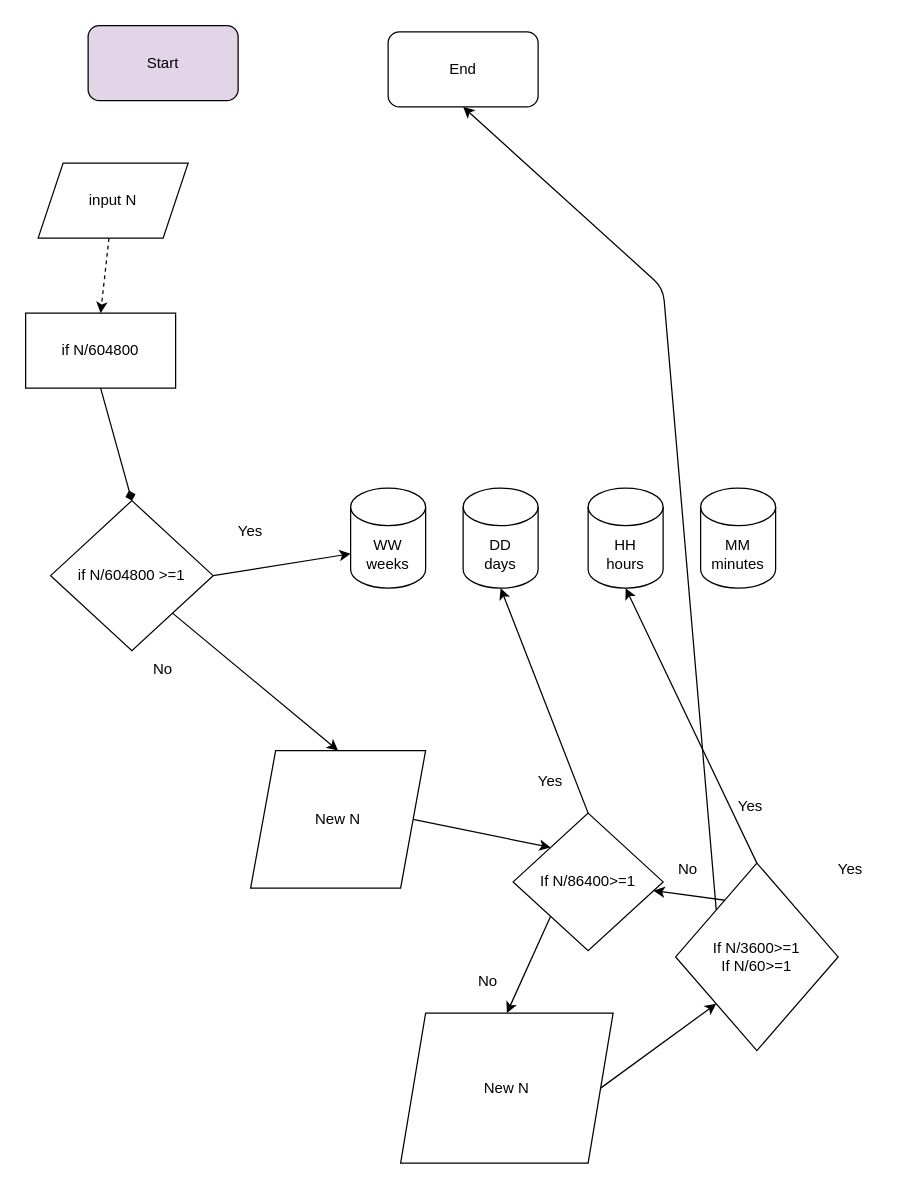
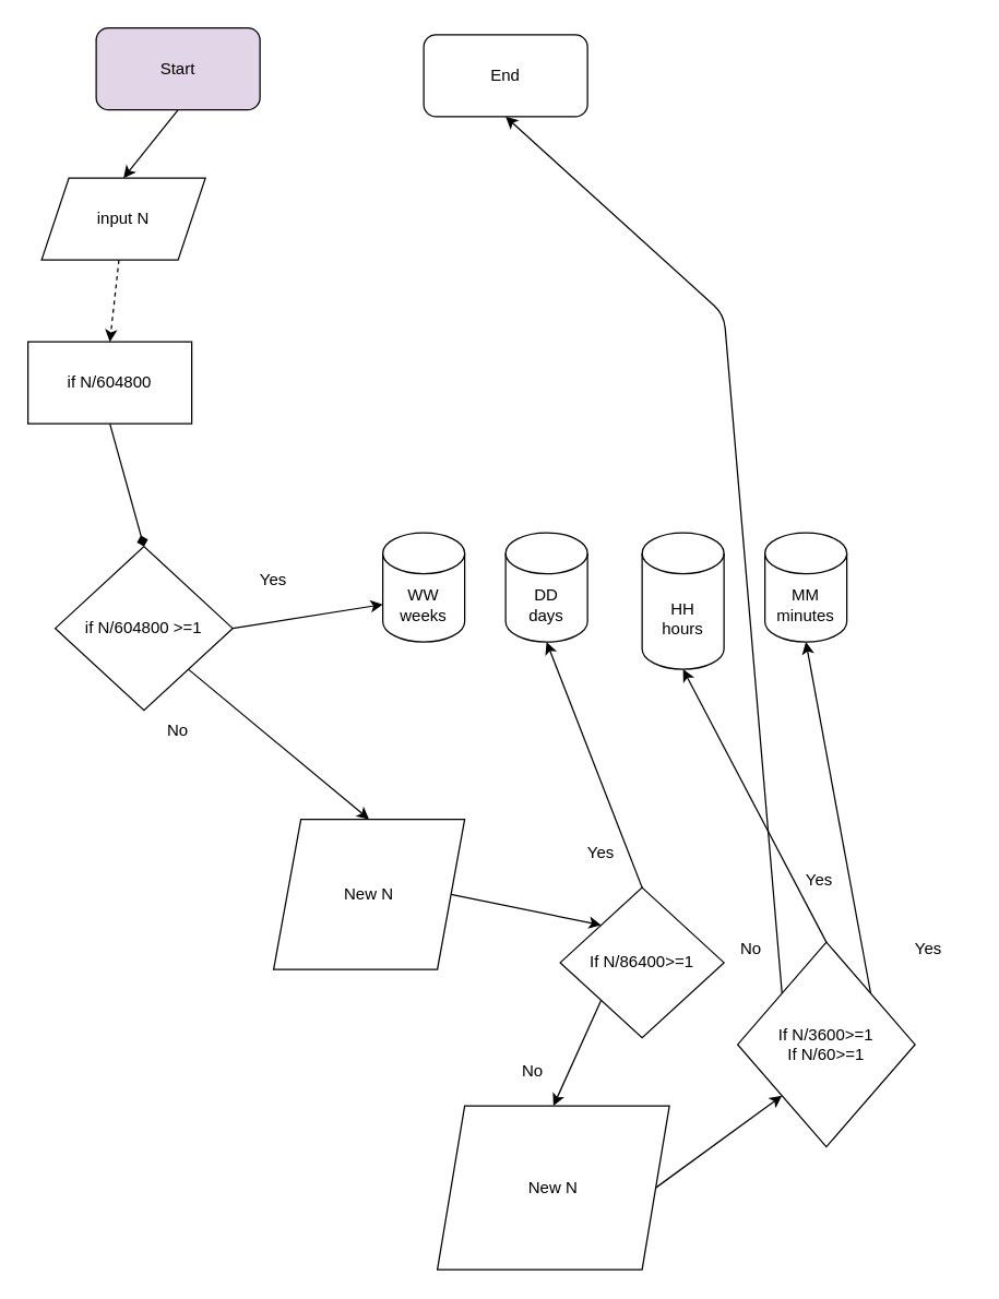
  <mxCell id="0" />
  <mxCell id="1" parent="0" />
+ <mxCell id="2" style="edgeStyle=none;html=1;exitX=0.5;exitY=1;exitDx=0;exitDy=0;entryX=0.5;entryY=0;entryDx=0;entryDy=0;" parent="1" source="3" target="5" edge="1"><mxGeometry relative="1" as="geometry"><mxPoint x="12.68" y="107" as="targetPoint" /></mxGeometry></mxCell>
  <mxCell id="3" value="Start&lt;br&gt;" style="rounded=1;whiteSpace=wrap;html=1;fillColor=#e1d5e7;" parent="1" vertex="1"><mxGeometry x="70" y="20" width="120" height="60" as="geometry" /></mxCell>
  <mxCell id="4" style="edgeStyle=none;html=1;entryX=0.5;entryY=0;entryDx=0;entryDy=0;dashed=1;" edge="1" parent="1" source="5" target="7"><mxGeometry relative="1" as="geometry" /></mxCell>
  <mxCell id="5" value="input N" style="shape=parallelogram;perimeter=parallelogramPerimeter;whiteSpace=wrap;html=1;fixedSize=1;" vertex="1" parent="1"><mxGeometry x="30" y="130" width="120" height="60" as="geometry" /></mxCell>
  <mxCell id="6" style="edgeStyle=none;html=1;exitX=0.5;exitY=1;exitDx=0;exitDy=0;entryX=0.5;entryY=0;entryDx=0;entryDy=0;endArrow=diamond;" edge="1" parent="1" source="7" target="11"><mxGeometry relative="1" as="geometry" /></mxCell>
  <mxCell id="7" value="if N/604800" style="rounded=0;whiteSpace=wrap;html=1;" vertex="1" parent="1"><mxGeometry x="20" y="250" width="120" height="60" as="geometry" /></mxCell>
  <mxCell id="8" style="edgeStyle=none;html=1;exitX=0.5;exitY=1;exitDx=0;exitDy=0;" edge="1" parent="1" source="11"><mxGeometry relative="1" as="geometry"><mxPoint x="80" y="460" as="targetPoint" /></mxGeometry></mxCell>
  <mxCell id="9" style="edgeStyle=none;html=1;exitX=1;exitY=0.5;exitDx=0;exitDy=0;entryX=0;entryY=0;entryDx=0;entryDy=52.5;entryPerimeter=0;" edge="1" parent="1" source="11" target="12"><mxGeometry relative="1" as="geometry" /></mxCell>
  <mxCell id="10" style="edgeStyle=none;html=1;exitX=1;exitY=1;exitDx=0;exitDy=0;entryX=0.5;entryY=0;entryDx=0;entryDy=0;" edge="1" parent="1" source="11" target="19"><mxGeometry relative="1" as="geometry"><mxPoint x="220" y="575" as="targetPoint" /></mxGeometry></mxCell>
  <mxCell id="11" value="if N/604800 &amp;gt;=1" style="rhombus;whiteSpace=wrap;html=1;" vertex="1" parent="1"><mxGeometry x="40" y="400" width="130" height="120" as="geometry" /></mxCell>
  <mxCell id="12" value="WW&lt;br&gt;weeks" style="shape=cylinder3;whiteSpace=wrap;html=1;boundedLbl=1;backgroundOutline=1;size=15;" vertex="1" parent="1"><mxGeometry x="280" y="390" width="60" height="80" as="geometry" /></mxCell>
  <mxCell id="13" value="DD&lt;br&gt;days" style="shape=cylinder3;whiteSpace=wrap;html=1;boundedLbl=1;backgroundOutline=1;size=15;" vertex="1" parent="1"><mxGeometry x="370" y="390" width="60" height="80" as="geometry" /></mxCell>
- <mxCell id="14" value="HH&lt;br&gt;hours" style="shape=cylinder3;whiteSpace=wrap;html=1;boundedLbl=1;backgroundOutline=1;size=15;" vertex="1" parent="1"><mxGeometry x="470" y="390" width="60" height="80" as="geometry" /></mxCell>
+ <mxCell id="14" value="HH&lt;br&gt;hours" style="shape=cylinder3;whiteSpace=wrap;html=1;boundedLbl=1;backgroundOutline=1;size=15;" vertex="1" parent="1"><mxGeometry x="470" y="390" width="60" height="100" as="geometry" /></mxCell>
  <mxCell id="15" value="MM&lt;br&gt;minutes" style="shape=cylinder3;whiteSpace=wrap;html=1;boundedLbl=1;backgroundOutline=1;size=15;" vertex="1" parent="1"><mxGeometry x="560" y="390" width="60" height="80" as="geometry" /></mxCell>
  <mxCell id="16" value="Yes" style="text;html=1;strokeColor=none;fillColor=none;align=center;verticalAlign=middle;whiteSpace=wrap;rounded=0;" vertex="1" parent="1"><mxGeometry x="170" y="410" width="60" height="30" as="geometry" /></mxCell>
  <mxCell id="17" value="No" style="text;html=1;strokeColor=none;fillColor=none;align=center;verticalAlign=middle;whiteSpace=wrap;rounded=0;" vertex="1" parent="1"><mxGeometry x="100" y="520" width="60" height="30" as="geometry" /></mxCell>
  <mxCell id="18" style="edgeStyle=none;html=1;exitX=1;exitY=0.5;exitDx=0;exitDy=0;entryX=0;entryY=0;entryDx=0;entryDy=0;" edge="1" parent="1" source="19" target="26"><mxGeometry relative="1" as="geometry"><mxPoint x="430" y="690" as="targetPoint" /></mxGeometry></mxCell>
  <mxCell id="19" value="New N" style="shape=parallelogram;perimeter=parallelogramPerimeter;whiteSpace=wrap;html=1;fixedSize=1;" vertex="1" parent="1"><mxGeometry x="200" y="600" width="140" height="110" as="geometry" /></mxCell>
  <mxCell id="20" style="edgeStyle=none;html=1;exitX=0.5;exitY=0;exitDx=0;exitDy=0;entryX=0.5;entryY=1;entryDx=0;entryDy=0;entryPerimeter=0;" edge="1" parent="1" source="26" target="13"><mxGeometry relative="1" as="geometry"><mxPoint x="490" y="660" as="sourcePoint" /></mxGeometry></mxCell>
  <mxCell id="21" style="edgeStyle=none;html=1;exitX=0;exitY=1;exitDx=0;exitDy=0;entryX=0.5;entryY=0;entryDx=0;entryDy=0;" edge="1" parent="1" source="26" target="24"><mxGeometry relative="1" as="geometry"><mxPoint x="490" y="720" as="sourcePoint" /></mxGeometry></mxCell>
  <mxCell id="22" value="Yes" style="text;html=1;strokeColor=none;fillColor=none;align=center;verticalAlign=middle;whiteSpace=wrap;rounded=0;" vertex="1" parent="1"><mxGeometry x="410" y="610" width="60" height="30" as="geometry" /></mxCell>
  <mxCell id="23" style="edgeStyle=none;html=1;exitX=1;exitY=0.5;exitDx=0;exitDy=0;entryX=0;entryY=1;entryDx=0;entryDy=0;" edge="1" parent="1" source="24" target="30"><mxGeometry relative="1" as="geometry" /></mxCell>
  <mxCell id="24" value="New N" style="shape=parallelogram;perimeter=parallelogramPerimeter;whiteSpace=wrap;html=1;fixedSize=1;" vertex="1" parent="1"><mxGeometry x="320" y="810" width="170" height="120" as="geometry" /></mxCell>
  <mxCell id="25" value="No" style="text;html=1;strokeColor=none;fillColor=none;align=center;verticalAlign=middle;whiteSpace=wrap;rounded=0;" vertex="1" parent="1"><mxGeometry x="360" y="770" width="60" height="30" as="geometry" /></mxCell>
  <mxCell id="26" value="&lt;span&gt;If N/86400&amp;gt;=1&lt;/span&gt;" style="rhombus;whiteSpace=wrap;html=1;" vertex="1" parent="1"><mxGeometry x="410" y="650" width="120" height="110" as="geometry" /></mxCell>
  <mxCell id="27" style="edgeStyle=none;html=1;exitX=0.5;exitY=0;exitDx=0;exitDy=0;entryX=0.5;entryY=1;entryDx=0;entryDy=0;entryPerimeter=0;" edge="1" parent="1" source="30" target="14"><mxGeometry relative="1" as="geometry" /></mxCell>
- <mxCell id="28" style="edgeStyle=none;html=1;exitX=1;exitY=0;exitDx=0;exitDy=0;" edge="1" parent="1" source="30" target="26"><mxGeometry relative="1" as="geometry" /></mxCell>
+ <mxCell id="28" style="edgeStyle=none;html=1;exitX=1;exitY=0;exitDx=0;exitDy=0;entryX=0.5;entryY=1;entryDx=0;entryDy=0;entryPerimeter=0;" edge="1" parent="1" source="30" target="15"><mxGeometry relative="1" as="geometry" /></mxCell>
  <mxCell id="29" style="edgeStyle=none;html=1;exitX=0;exitY=0;exitDx=0;exitDy=0;entryX=0.5;entryY=1;entryDx=0;entryDy=0;" edge="1" parent="1" source="30" target="34"><mxGeometry relative="1" as="geometry"><mxPoint x="350" y="120" as="targetPoint" /><Array as="points"><mxPoint x="530" y="230" /></Array></mxGeometry></mxCell>
  <mxCell id="30" value="If N/3600&amp;gt;=1&lt;br&gt;If N/60&amp;gt;=1" style="rhombus;whiteSpace=wrap;html=1;" vertex="1" parent="1"><mxGeometry x="540" y="690" width="130" height="150" as="geometry" /></mxCell>
  <mxCell id="31" value="Yes" style="text;html=1;strokeColor=none;fillColor=none;align=center;verticalAlign=middle;whiteSpace=wrap;rounded=0;" vertex="1" parent="1"><mxGeometry x="650" y="680" width="60" height="30" as="geometry" /></mxCell>
  <mxCell id="32" value="Yes" style="text;html=1;strokeColor=none;fillColor=none;align=center;verticalAlign=middle;whiteSpace=wrap;rounded=0;" vertex="1" parent="1"><mxGeometry x="570" y="630" width="60" height="30" as="geometry" /></mxCell>
  <mxCell id="33" value="No" style="text;html=1;strokeColor=none;fillColor=none;align=center;verticalAlign=middle;whiteSpace=wrap;rounded=0;" vertex="1" parent="1"><mxGeometry x="520" y="680" width="60" height="30" as="geometry" /></mxCell>
  <mxCell id="34" value="End" style="rounded=1;whiteSpace=wrap;html=1;" vertex="1" parent="1"><mxGeometry x="310" y="25" width="120" height="60" as="geometry" /></mxCell>
